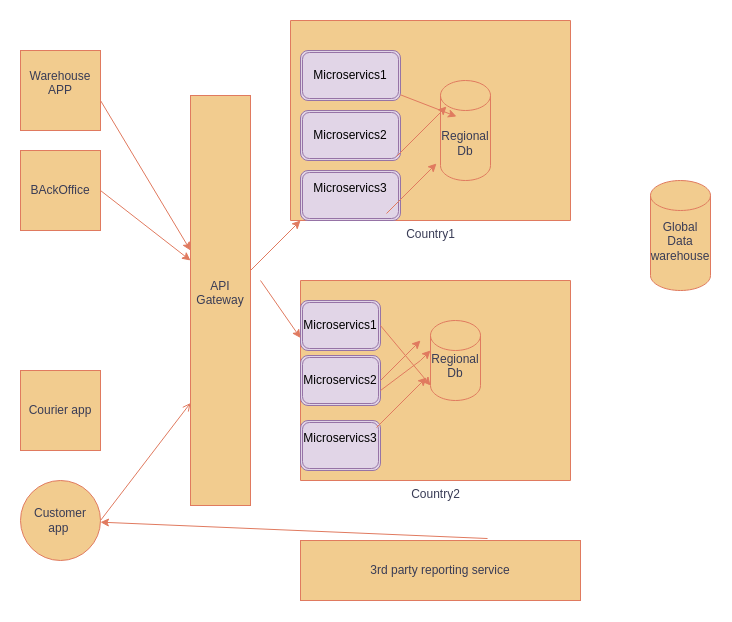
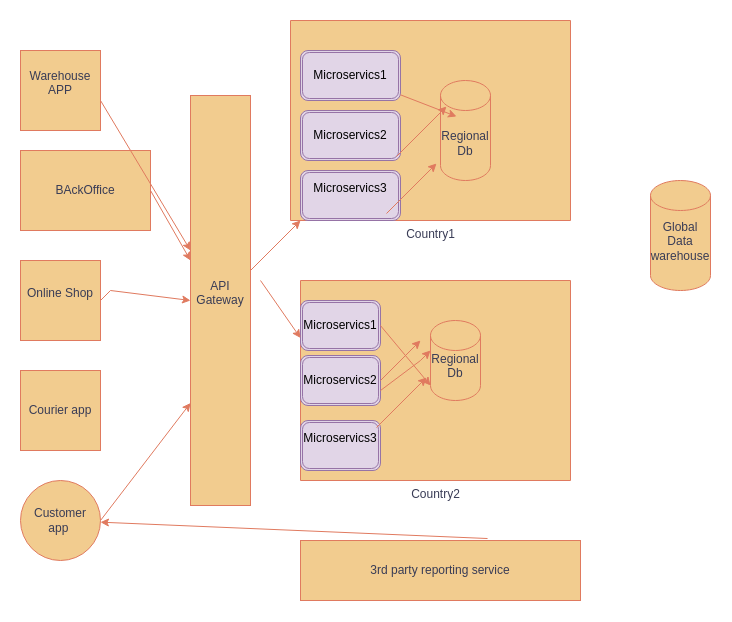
  <mxCell id="0" />
  <mxCell id="1" parent="0" />
  <mxCell id="2" value="Warehouse APP&lt;div&gt;&lt;br&gt;&lt;/div&gt;" style="whiteSpace=wrap;html=1;aspect=fixed;labelBackgroundColor=none;fillColor=#F2CC8F;strokeColor=#E07A5F;fontColor=#393C56;" vertex="1" parent="1"><mxGeometry x="20" y="50" width="80" height="80" as="geometry" /></mxCell>
- <mxCell id="3" value="&lt;div&gt;BAckOffice&lt;/div&gt;" style="whiteSpace=wrap;html=1;aspect=fixed;labelBackgroundColor=none;fillColor=#F2CC8F;strokeColor=#E07A5F;fontColor=#393C56;" vertex="1" parent="1"><mxGeometry x="20" y="150" width="80" height="80" as="geometry" /></mxCell>
+ <mxCell id="3" value="&lt;div&gt;BAckOffice&lt;/div&gt;" style="whiteSpace=wrap;html=1;aspect=fixed;labelBackgroundColor=none;fillColor=#F2CC8F;strokeColor=#E07A5F;fontColor=#393C56;" vertex="1" parent="1"><mxGeometry x="20" y="150" width="130" height="80" as="geometry" /></mxCell>
+ <mxCell id="4" value="&lt;div&gt;Online Shop&lt;/div&gt;&lt;div&gt;&lt;br&gt;&lt;/div&gt;" style="whiteSpace=wrap;html=1;aspect=fixed;labelBackgroundColor=none;fillColor=#F2CC8F;strokeColor=#E07A5F;fontColor=#393C56;" vertex="1" parent="1"><mxGeometry x="20" y="260" width="80" height="80" as="geometry" /></mxCell>
  <mxCell id="5" value="&lt;div&gt;Courier app&lt;/div&gt;" style="whiteSpace=wrap;html=1;aspect=fixed;labelBackgroundColor=none;fillColor=#F2CC8F;strokeColor=#E07A5F;fontColor=#393C56;" vertex="1" parent="1"><mxGeometry x="20" y="370" width="80" height="80" as="geometry" /></mxCell>
  <mxCell id="6" value="&lt;div&gt;Customer app&amp;nbsp;&lt;/div&gt;" style="ellipse;whiteSpace=wrap;html=1;aspect=fixed;labelBackgroundColor=none;fillColor=#F2CC8F;strokeColor=#E07A5F;fontColor=#393C56;" vertex="1" parent="1"><mxGeometry x="20" y="480" width="80" height="80" as="geometry" /></mxCell>
  <mxCell id="7" value="API Gateway&lt;div&gt;&lt;br/&gt;&lt;/div&gt;" style="rounded=0;whiteSpace=wrap;html=1;strokeColor=#E07A5F;fontColor=#393C56;fillColor=#F2CC8F;" vertex="1" parent="1"><mxGeometry x="190" y="95" width="60" height="410" as="geometry" /></mxCell>
- <mxCell id="8" value="" style="endArrow=open;html=1;rounded=0;strokeColor=#E07A5F;fontColor=#393C56;fillColor=#F2CC8F;exitX=1;exitY=0.5;exitDx=0;exitDy=0;entryX=0;entryY=0.75;entryDx=0;entryDy=0;" edge="1" parent="1" source="6" target="7"><mxGeometry width="50" height="50" relative="1" as="geometry"><mxPoint x="360" y="380" as="sourcePoint" /><mxPoint x="260" y="300" as="targetPoint" /></mxGeometry></mxCell>
+ <mxCell id="8" value="" style="endArrow=classic;html=1;rounded=0;strokeColor=#E07A5F;fontColor=#393C56;fillColor=#F2CC8F;exitX=1;exitY=0.5;exitDx=0;exitDy=0;entryX=0;entryY=0.75;entryDx=0;entryDy=0;" edge="1" parent="1" source="6" target="7"><mxGeometry width="50" height="50" relative="1" as="geometry"><mxPoint x="360" y="380" as="sourcePoint" /><mxPoint x="260" y="300" as="targetPoint" /></mxGeometry></mxCell>
+ <mxCell id="9" value="" style="endArrow=classic;html=1;rounded=0;strokeColor=#E07A5F;fontColor=#393C56;fillColor=#F2CC8F;entryX=0;entryY=0.5;entryDx=0;entryDy=0;exitX=1;exitY=0.5;exitDx=0;exitDy=0;" edge="1" parent="1" source="4" target="7"><mxGeometry width="50" height="50" relative="1" as="geometry"><mxPoint x="110" y="420" as="sourcePoint" /><mxPoint x="260" y="290" as="targetPoint" /><Array as="points"><mxPoint x="110" y="290" /></Array></mxGeometry></mxCell>
  <mxCell id="10" value="" style="endArrow=classic;html=1;rounded=0;strokeColor=#E07A5F;fontColor=#393C56;fillColor=#F2CC8F;exitX=1;exitY=0.5;exitDx=0;exitDy=0;" edge="1" parent="1" source="3"><mxGeometry width="50" height="50" relative="1" as="geometry"><mxPoint x="110" y="420" as="sourcePoint" /><mxPoint x="190" y="260" as="targetPoint" /></mxGeometry></mxCell>
  <mxCell id="11" value="" style="endArrow=classic;html=1;rounded=0;strokeColor=#E07A5F;fontColor=#393C56;fillColor=#F2CC8F;exitX=1;exitY=0.5;exitDx=0;exitDy=0;" edge="1" parent="1" target="7"><mxGeometry width="50" height="50" relative="1" as="geometry"><mxPoint x="100" y="100" as="sourcePoint" /><mxPoint x="250" y="220" as="targetPoint" /></mxGeometry></mxCell>
  <mxCell id="12" value="Country1&lt;div&gt;&lt;br&gt;&lt;/div&gt;" style="verticalLabelPosition=bottom;verticalAlign=top;html=1;shape=mxgraph.basic.rect;fillColor2=none;strokeWidth=1;size=20;indent=5;strokeColor=#E07A5F;fontColor=#393C56;fillColor=#F2CC8F;" vertex="1" parent="1"><mxGeometry x="290" y="20" width="280" height="200" as="geometry" /></mxCell>
  <mxCell id="13" value="Microservics1" style="shape=ext;double=1;rounded=1;whiteSpace=wrap;html=1;strokeColor=#9673a6;fillColor=#e1d5e7;" vertex="1" parent="1"><mxGeometry x="300" y="50" width="100" height="50" as="geometry" /></mxCell>
  <mxCell id="14" value="Microservics2" style="shape=ext;double=1;rounded=1;whiteSpace=wrap;html=1;strokeColor=#9673a6;fillColor=#e1d5e7;" vertex="1" parent="1"><mxGeometry x="300" y="110" width="100" height="50" as="geometry" /></mxCell>
  <mxCell id="15" value="Microservics3&lt;div&gt;&lt;br&gt;&lt;/div&gt;" style="shape=ext;double=1;rounded=1;whiteSpace=wrap;html=1;strokeColor=#9673a6;fillColor=#e1d5e7;" vertex="1" parent="1"><mxGeometry x="300" y="170" width="100" height="50" as="geometry" /></mxCell>
  <mxCell id="16" value="&lt;div&gt;Regional Db&lt;/div&gt;" style="shape=cylinder3;whiteSpace=wrap;html=1;boundedLbl=1;backgroundOutline=1;size=15;strokeColor=#E07A5F;fontColor=#393C56;fillColor=#F2CC8F;" vertex="1" parent="1"><mxGeometry x="440" y="80" width="50" height="100" as="geometry" /></mxCell>
  <mxCell id="17" value="Country2&lt;div&gt;&lt;br&gt;&lt;/div&gt;" style="verticalLabelPosition=bottom;verticalAlign=top;html=1;shape=mxgraph.basic.rect;fillColor2=none;strokeWidth=1;size=20;indent=5;strokeColor=#E07A5F;fontColor=#393C56;fillColor=#F2CC8F;" vertex="1" parent="1"><mxGeometry x="300" y="280" width="270" height="200" as="geometry" /></mxCell>
  <mxCell id="18" value="Microservics1" style="shape=ext;double=1;rounded=1;whiteSpace=wrap;html=1;strokeColor=#9673a6;fillColor=#e1d5e7;" vertex="1" parent="1"><mxGeometry x="300" y="300" width="80" height="50" as="geometry" /></mxCell>
  <mxCell id="19" value="Microservics2" style="shape=ext;double=1;rounded=1;whiteSpace=wrap;html=1;strokeColor=#9673a6;fillColor=#e1d5e7;" vertex="1" parent="1"><mxGeometry x="300" y="355" width="80" height="50" as="geometry" /></mxCell>
  <mxCell id="20" value="Microservics3&lt;div&gt;&lt;br&gt;&lt;/div&gt;" style="shape=ext;double=1;rounded=1;whiteSpace=wrap;html=1;strokeColor=#9673a6;fillColor=#e1d5e7;" vertex="1" parent="1"><mxGeometry x="300" y="420" width="80" height="50" as="geometry" /></mxCell>
  <mxCell id="21" value="&lt;div&gt;Regional Db&lt;/div&gt;&lt;div&gt;&lt;br&gt;&lt;/div&gt;" style="shape=cylinder3;whiteSpace=wrap;html=1;boundedLbl=1;backgroundOutline=1;size=15;strokeColor=#E07A5F;fontColor=#393C56;fillColor=#F2CC8F;" vertex="1" parent="1"><mxGeometry x="430" y="320" width="50" height="80" as="geometry" /></mxCell>
  <mxCell id="22" value="Global Data warehouse&lt;div&gt;&lt;br&gt;&lt;/div&gt;" style="shape=cylinder3;whiteSpace=wrap;html=1;boundedLbl=1;backgroundOutline=1;size=15;strokeColor=#E07A5F;fontColor=#393C56;fillColor=#F2CC8F;" vertex="1" parent="1"><mxGeometry x="650" y="180" width="60" height="110" as="geometry" /></mxCell>
  <mxCell id="23" value="" style="endArrow=classic;html=1;rounded=0;strokeColor=#E07A5F;fontColor=#393C56;fillColor=#F2CC8F;" edge="1" parent="1"><mxGeometry width="50" height="50" relative="1" as="geometry"><mxPoint x="250" y="270" as="sourcePoint" /><mxPoint x="300" y="220" as="targetPoint" /></mxGeometry></mxCell>
  <mxCell id="24" value="" style="endArrow=classic;html=1;rounded=0;strokeColor=#E07A5F;fontColor=#393C56;fillColor=#F2CC8F;entryX=0;entryY=0.75;entryDx=0;entryDy=0;" edge="1" parent="1" target="18"><mxGeometry width="50" height="50" relative="1" as="geometry"><mxPoint x="260" y="280" as="sourcePoint" /><mxPoint x="310" y="230" as="targetPoint" /><Array as="points" /></mxGeometry></mxCell>
  <mxCell id="25" value="" style="endArrow=classic;html=1;rounded=0;strokeColor=#E07A5F;fontColor=#393C56;fillColor=#F2CC8F;" edge="1" parent="1"><mxGeometry width="50" height="50" relative="1" as="geometry"><mxPoint x="380" y="390" as="sourcePoint" /><mxPoint x="430" y="350" as="targetPoint" /><Array as="points"><mxPoint x="420" y="360" /><mxPoint x="430" y="350" /></Array></mxGeometry></mxCell>
  <mxCell id="26" value="" style="endArrow=classic;html=1;rounded=0;strokeColor=#E07A5F;fontColor=#393C56;fillColor=#F2CC8F;entryX=0;entryY=1;entryDx=0;entryDy=-15;entryPerimeter=0;exitX=0.296;exitY=0.225;exitDx=0;exitDy=0;exitPerimeter=0;" edge="1" parent="1" source="17" target="21"><mxGeometry width="50" height="50" relative="1" as="geometry"><mxPoint x="360" y="400" as="sourcePoint" /><mxPoint x="410" y="350" as="targetPoint" /></mxGeometry></mxCell>
  <mxCell id="27" value="" style="endArrow=classic;html=1;rounded=0;strokeColor=#E07A5F;fontColor=#393C56;fillColor=#F2CC8F;" edge="1" parent="1"><mxGeometry width="50" height="50" relative="1" as="geometry"><mxPoint x="376" y="427" as="sourcePoint" /><mxPoint x="426" y="377" as="targetPoint" /></mxGeometry></mxCell>
  <mxCell id="28" value="" style="endArrow=classic;html=1;rounded=0;strokeColor=#E07A5F;fontColor=#393C56;fillColor=#F2CC8F;" edge="1" parent="1"><mxGeometry width="50" height="50" relative="1" as="geometry"><mxPoint x="380" y="380" as="sourcePoint" /><mxPoint x="420" y="340" as="targetPoint" /></mxGeometry></mxCell>
  <mxCell id="29" value="3rd party reporting service" style="rounded=0;whiteSpace=wrap;html=1;strokeColor=#E07A5F;fontColor=#393C56;fillColor=#F2CC8F;" vertex="1" parent="1"><mxGeometry x="300" y="540" width="280" height="60" as="geometry" /></mxCell>
  <mxCell id="30" value="" style="endArrow=classic;html=1;rounded=0;strokeColor=#E07A5F;fontColor=#393C56;fillColor=#F2CC8F;exitX=0.668;exitY=-0.033;exitDx=0;exitDy=0;exitPerimeter=0;" edge="1" parent="1" source="29" target="6"><mxGeometry width="50" height="50" relative="1" as="geometry"><mxPoint x="386" y="437" as="sourcePoint" /><mxPoint x="436" y="387" as="targetPoint" /></mxGeometry></mxCell>
  <mxCell id="31" value="" style="endArrow=classic;html=1;rounded=0;strokeColor=#E07A5F;fontColor=#393C56;fillColor=#F2CC8F;" edge="1" parent="1"><mxGeometry width="50" height="50" relative="1" as="geometry"><mxPoint x="386" y="213" as="sourcePoint" /><mxPoint x="436" y="163" as="targetPoint" /></mxGeometry></mxCell>
  <mxCell id="32" value="" style="endArrow=classic;html=1;rounded=0;strokeColor=#E07A5F;fontColor=#393C56;fillColor=#F2CC8F;" edge="1" parent="1"><mxGeometry width="50" height="50" relative="1" as="geometry"><mxPoint x="396" y="156" as="sourcePoint" /><mxPoint x="446" y="106" as="targetPoint" /></mxGeometry></mxCell>
  <mxCell id="33" value="" style="endArrow=classic;html=1;rounded=0;strokeColor=#E07A5F;fontColor=#393C56;fillColor=#F2CC8F;" edge="1" parent="1" source="13"><mxGeometry width="50" height="50" relative="1" as="geometry"><mxPoint x="406" y="166" as="sourcePoint" /><mxPoint x="456" y="116" as="targetPoint" /></mxGeometry></mxCell>
